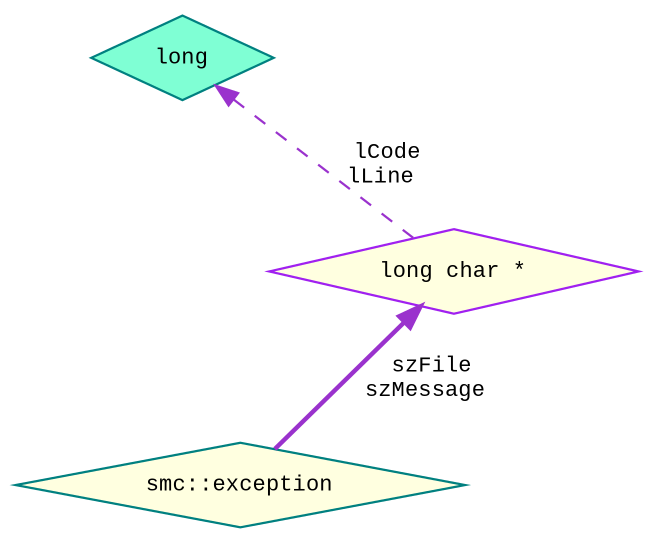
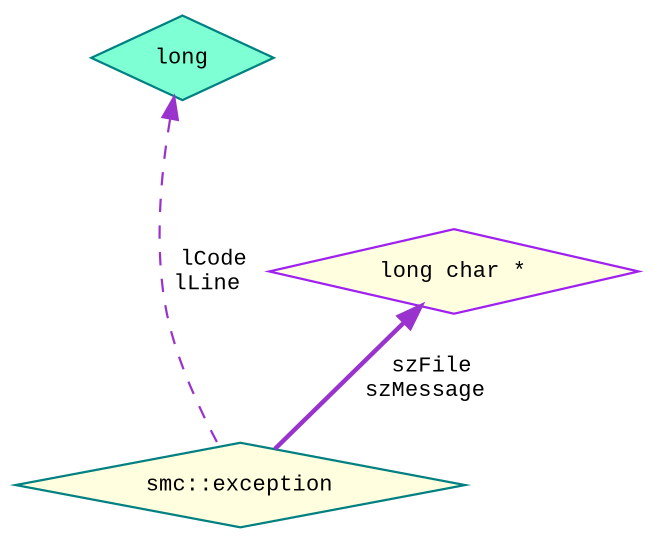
  digraph {
    fontname="Liberation Mono"
    node [color=teal fillcolor=lightyellow fontname="Liberation Mono" fontsize=10 shape=diamond style=filled]
    edge [color=darkorchid3 dir=back fontname="Liberation Mono" fontsize=10 labelfontname=Helvetica labelfontsize=10]
    n1 [fontcolor=black height=0.2 label="smc::exception" width=0.4]
    n2 [color=purple height=0.2 label="long char *" width=0.4]
    n3 [fillcolor=aquamarine height=0.2 label=long width=0.4]
    n2 -> n1 [label=" szFile\nszMessage" style=bold]
-   n3 -> n2 [label=" lCode\nlLine" style=dashed]
+   n3 -> n1 [label=" lCode\nlLine" style=dashed]
  }
